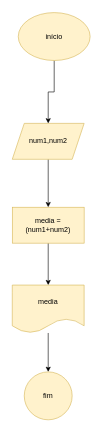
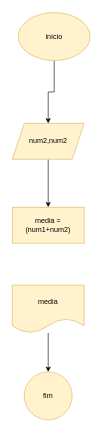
  <mxCell id="0" />
  <mxCell id="1" parent="0" />
  <mxCell id="2" value="" style="edgeStyle=orthogonalEdgeStyle;rounded=0;orthogonalLoop=1;jettySize=auto;html=1;" edge="1" parent="1" source="3" target="5"><mxGeometry relative="1" as="geometry" /></mxCell>
  <mxCell id="3" value="início" style="ellipse;whiteSpace=wrap;html=1;fillColor=#fff2cc;strokeColor=#d6b656;" vertex="1" parent="1"><mxGeometry x="30" y="20" width="120" height="80" as="geometry" /></mxCell>
  <mxCell id="4" value="" style="edgeStyle=orthogonalEdgeStyle;rounded=0;orthogonalLoop=1;jettySize=auto;html=1;" edge="1" parent="1" source="5" target="7"><mxGeometry relative="1" as="geometry" /></mxCell>
- <mxCell id="5" value="num1,num2" style="shape=parallelogram;perimeter=parallelogramPerimeter;whiteSpace=wrap;html=1;fixedSize=1;fillColor=#fff2cc;strokeColor=#d6b656;" vertex="1" parent="1"><mxGeometry x="20" y="205" width="120" height="60" as="geometry" /></mxCell>
- <mxCell id="6" value="" style="edgeStyle=orthogonalEdgeStyle;rounded=0;orthogonalLoop=1;jettySize=auto;html=1;" edge="1" parent="1" source="7" target="9"><mxGeometry relative="1" as="geometry" /></mxCell>
+ <mxCell id="5" value="num2,num2" style="shape=parallelogram;perimeter=parallelogramPerimeter;whiteSpace=wrap;html=1;fixedSize=1;fillColor=#fff2cc;strokeColor=#d6b656;" vertex="1" parent="1"><mxGeometry x="20" y="205" width="120" height="60" as="geometry" /></mxCell>
  <mxCell id="7" value="media = (num1+num2)" style="whiteSpace=wrap;html=1;fillColor=#fff2cc;strokeColor=#d6b656;" vertex="1" parent="1"><mxGeometry x="20" y="345" width="120" height="60" as="geometry" /></mxCell>
  <mxCell id="8" value="" style="edgeStyle=orthogonalEdgeStyle;rounded=0;orthogonalLoop=1;jettySize=auto;html=1;" edge="1" parent="1" source="9" target="10"><mxGeometry relative="1" as="geometry" /></mxCell>
  <mxCell id="9" value="media" style="shape=document;whiteSpace=wrap;html=1;boundedLbl=1;fillColor=#fff2cc;strokeColor=#d6b656;" vertex="1" parent="1"><mxGeometry x="20" y="475" width="120" height="80" as="geometry" /></mxCell>
  <mxCell id="10" value="fim" style="ellipse;whiteSpace=wrap;html=1;fillColor=#fff2cc;strokeColor=#d6b656;" vertex="1" parent="1"><mxGeometry x="40" y="620" width="80" height="80" as="geometry" /></mxCell>
